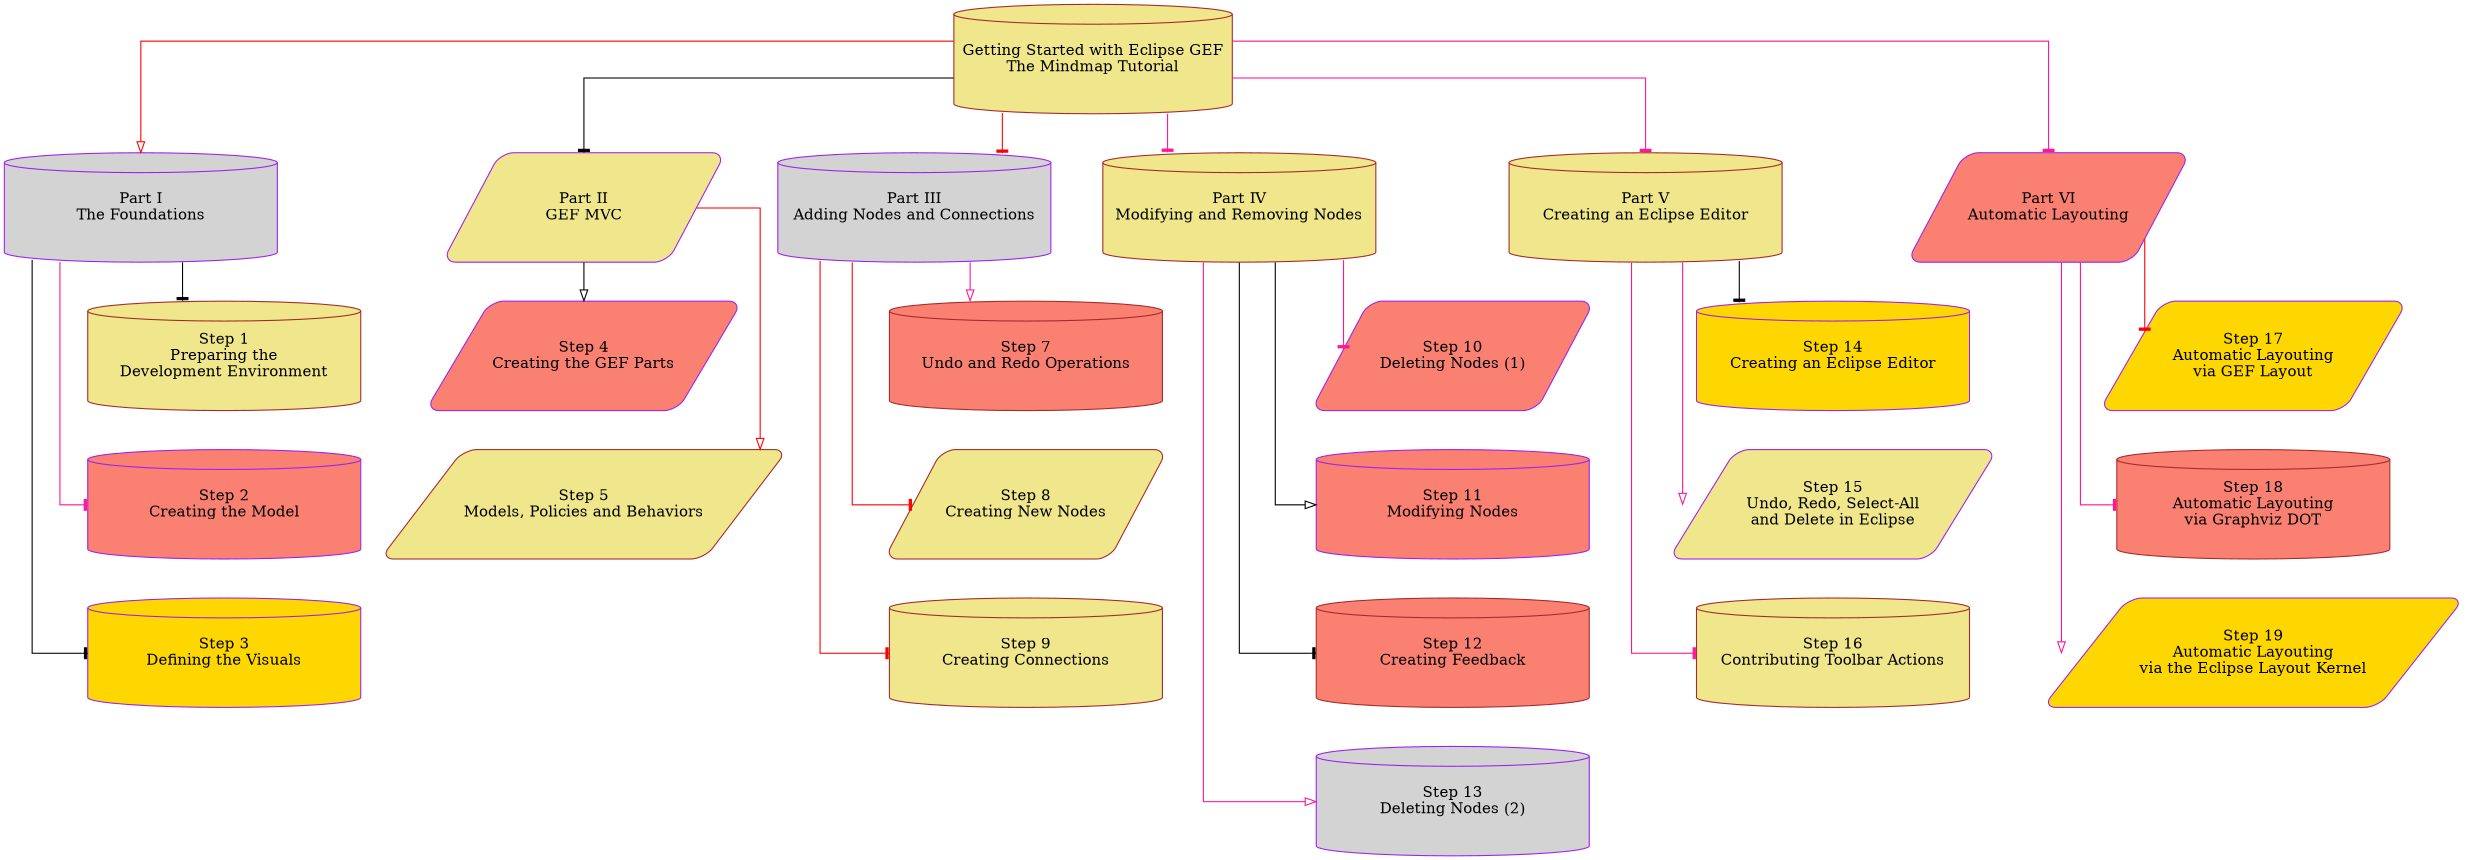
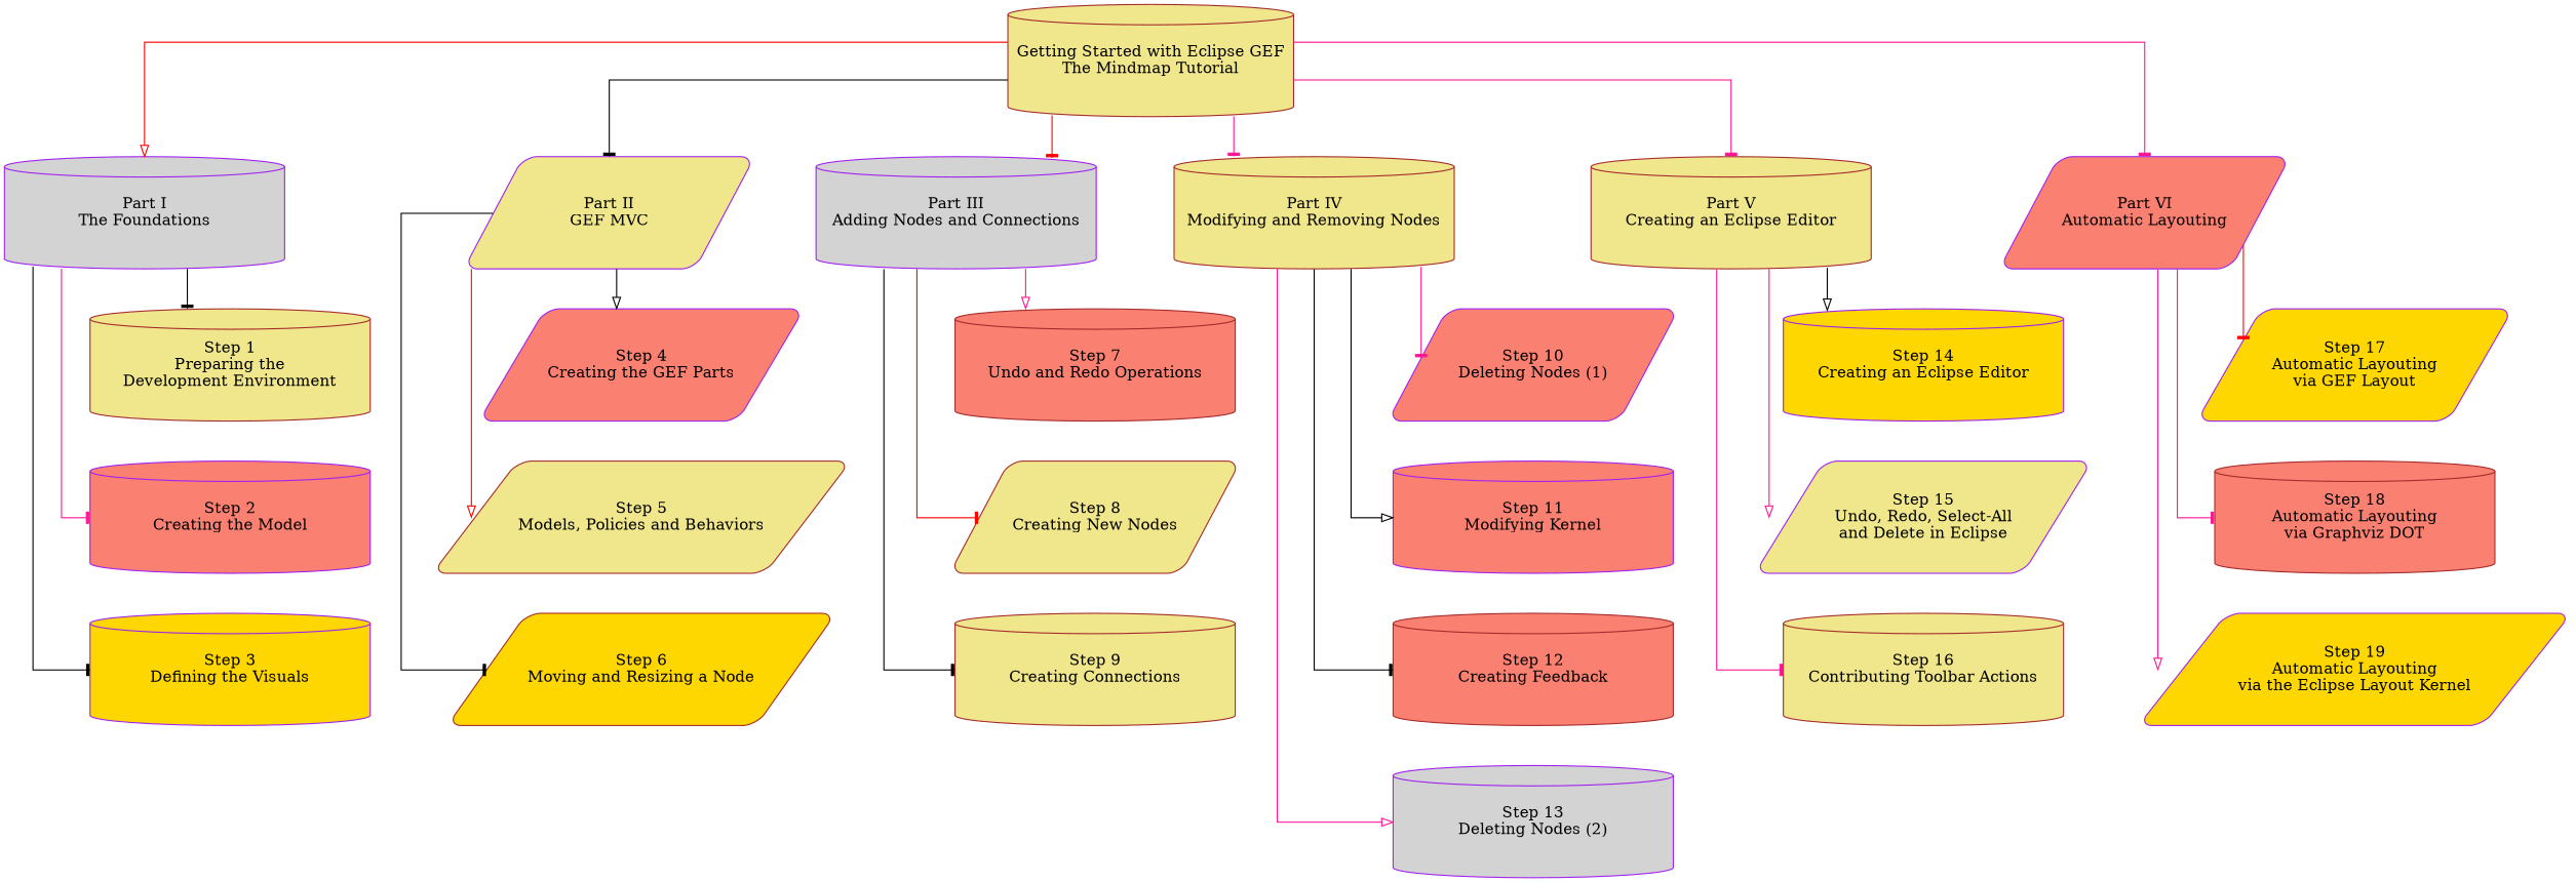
  digraph {
    splines=ortho
    node [color=purple fillcolor=khaki shape=cylinder style="rounded, filled,filled"]
    edge [arrowhead=tee]
    n1 [color=brown height=1.4 label="Getting Started with Eclipse GEF\nThe Mindmap Tutorial" width=3.5]
    n2 [fillcolor=lightgrey height=1.4 label="Part I\nThe Foundations" width=3.5]
    n3 [height=1.4 label="Part II\nGEF MVC" shape=parallelogram width=3.5]
    n4 [fillcolor=lightgrey height=1.4 label="Part III\nAdding Nodes and Connections" width=3.5]
    n5 [color=brown height=1.4 label="Part IV\nModifying and Removing Nodes" width=3.5]
    n6 [color=brown height=1.4 label="Part V\nCreating an Eclipse Editor" width=3.5]
    n7 [fillcolor=salmon height=1.4 label="Part VI\nAutomatic Layouting" shape=parallelogram width=3.5]
    n8 [fillcolor=gold height=1.4 label="Step 3\nDefining the Visuals" width=3.5]
    n9 [fillcolor=salmon height=1.4 label="Step 2\nCreating the Model" width=3.5]
    n10 [color=brown height=1.4 label="Step 1\nPreparing the\nDevelopment Environment" width=3.5]
+   n11 [color=brown fillcolor=gold height=1.4 label="Step 6\nMoving and Resizing a Node" shape=parallelogram width=3.5]
    n12 [color=brown height=1.4 label="Step 5\nModels, Policies and Behaviors" shape=parallelogram width=3.5]
    n13 [fillcolor=salmon height=1.4 label="Step 4\nCreating the GEF Parts" shape=parallelogram width=3.5]
    n14 [color=brown height=1.4 label="Step 9\nCreating Connections" width=3.5]
    n15 [color=brown height=1.4 label="Step 8\nCreating New Nodes" shape=parallelogram width=3.5]
    n16 [color=brown fillcolor=salmon height=1.4 label="Step 7\nUndo and Redo Operations" width=3.5]
    n17 [fillcolor=lightgrey height=1.4 label="Step 13\nDeleting Nodes (2)" width=3.5]
    n18 [color=brown fillcolor=salmon height=1.4 label="Step 12\nCreating Feedback" width=3.5]
-   n19 [fillcolor=salmon height=1.4 label="Step 11\nModifying Nodes" width=3.5]
+   n19 [fillcolor=salmon height=1.4 label="Step 11\nModifying Kernel" width=3.5]
    n20 [fillcolor=salmon height=1.4 label="Step 10\nDeleting Nodes (1)" shape=parallelogram width=3.5]
    n21 [color=brown height=1.4 label="Step 16\nContributing Toolbar Actions" width=3.5]
    n22 [height=1.4 label="Step 15\nUndo, Redo, Select-All\nand Delete in Eclipse" shape=parallelogram width=3.5]
    n23 [fillcolor=gold height=1.4 label="Step 14\nCreating an Eclipse Editor" width=3.5]
    n24 [fillcolor=gold height=1.4 label="Step 19\nAutomatic Layouting\nvia the Eclipse Layout Kernel" shape=parallelogram width=3.5]
    n25 [color=brown fillcolor=salmon height=1.4 label="Step 18\nAutomatic Layouting\nvia Graphviz DOT" width=3.5]
    n26 [fillcolor=gold height=1.4 label="Step 17\nAutomatic Layouting\nvia GEF Layout" shape=parallelogram width=3.5]
    n1 -> n2 [arrowhead=onormal color=red]
    n1 -> n3 [color=black]
    n1 -> n4 [color=red]
    n1 -> n5 [color=deeppink]
    n1 -> n6 [color=deeppink]
    n1 -> n7 [color=deeppink]
    n2 -> n8 [color=black]
    n2 -> n9 [color=deeppink]
    n2 -> n10 [color=black]
+   n3 -> n11 [color=black]
    n3 -> n12 [arrowhead=onormal color=red]
    n3 -> n13 [arrowhead=onormal color=black]
-   n4 -> n14 [color=red]
+   n4 -> n14 [color=black]
    n4 -> n15 [color=red]
    n4 -> n16 [arrowhead=onormal color=deeppink]
    n5 -> n17 [arrowhead=onormal color=deeppink]
    n5 -> n18 [color=black]
    n5 -> n19 [arrowhead=onormal color=black]
    n5 -> n20 [color=deeppink]
    n6 -> n21 [color=deeppink]
    n6 -> n22 [arrowhead=onormal color=deeppink]
-   n6 -> n23 [color=black]
+   n6 -> n23 [arrowhead=onormal color=black]
    n7 -> n24 [arrowhead=onormal color=deeppink]
    n7 -> n25 [color=deeppink]
    n7 -> n26 [color=red]
    n9 -> n8 [style=invis weight=10 arrowhead=""]
    n10 -> n9 [style=invis weight=10 arrowhead=""]
+   n12 -> n11 [style=invis weight=10 arrowhead=""]
    n13 -> n12 [style=invis weight=10 arrowhead=""]
    n15 -> n14 [style=invis weight=10 arrowhead=""]
    n16 -> n15 [style=invis weight=10 arrowhead=""]
    n18 -> n17 [style=invis weight=10 arrowhead=""]
    n19 -> n18 [style=invis weight=10 arrowhead=""]
    n20 -> n19 [style=invis weight=10 arrowhead=""]
    n22 -> n21 [style=invis weight=10 arrowhead=""]
    n23 -> n22 [style=invis weight=10 arrowhead=""]
    n25 -> n24 [style=invis weight=10 arrowhead=""]
    n26 -> n25 [style=invis weight=10 arrowhead=""]
  }
